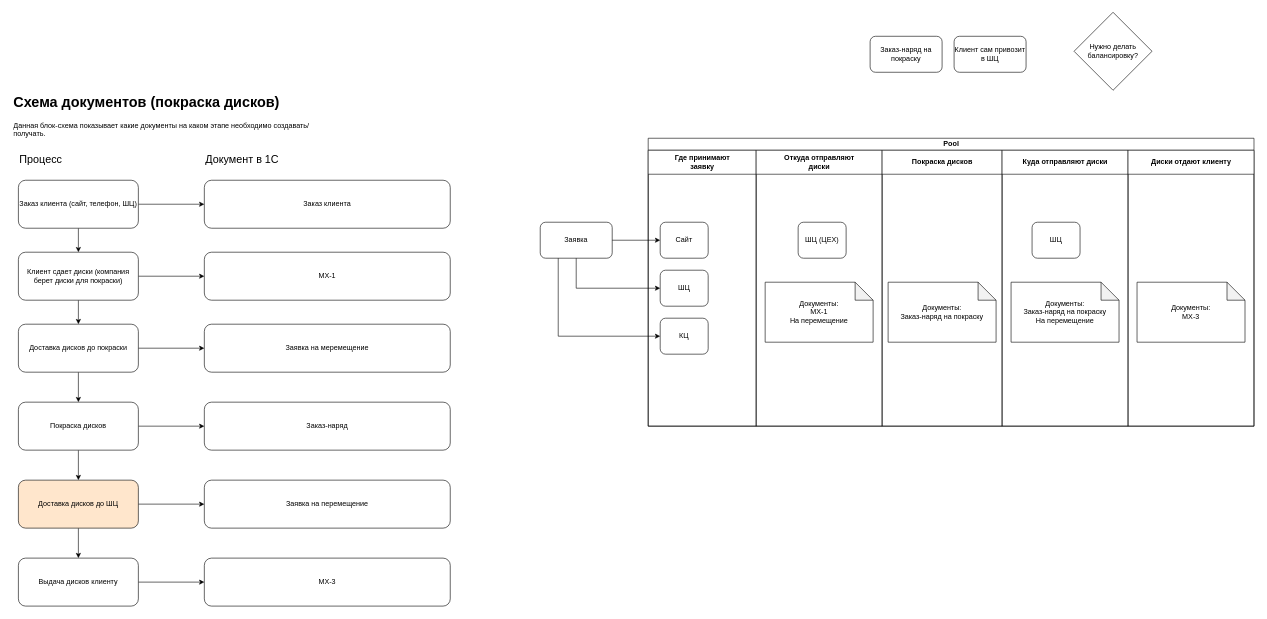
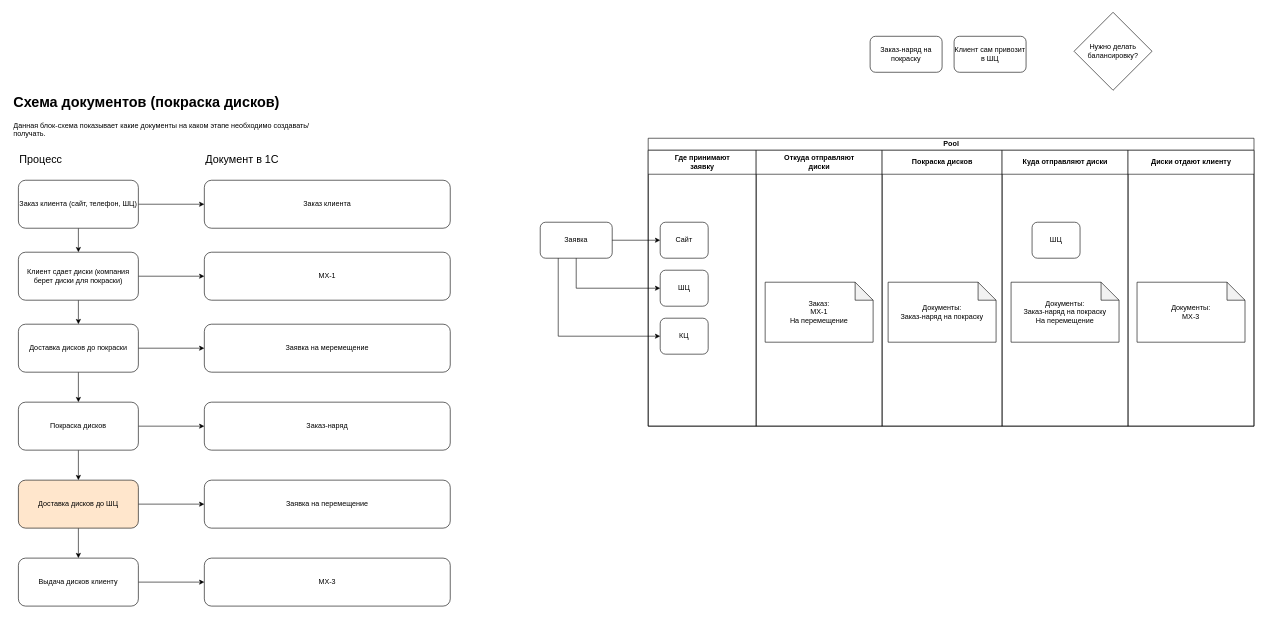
  <mxCell id="0" />
  <mxCell id="1" parent="0" />
  <mxCell id="2" value="&lt;h1 style=&quot;margin-top: 0px;&quot;&gt;Схема документов (покраска дисков)&lt;/h1&gt;&lt;p&gt;Данная блок-схема показывает какие документы на каком этапе необходимо создавать/получать.&lt;/p&gt;" style="text;html=1;whiteSpace=wrap;overflow=hidden;rounded=0;" parent="1" vertex="1"><mxGeometry x="20" y="150" width="500" height="90" as="geometry" /></mxCell>
  <mxCell id="3" value="" style="edgeStyle=orthogonalEdgeStyle;rounded=0;orthogonalLoop=1;jettySize=auto;html=1;" parent="1" source="5" target="8" edge="1"><mxGeometry relative="1" as="geometry" /></mxCell>
  <mxCell id="4" value="" style="edgeStyle=orthogonalEdgeStyle;rounded=0;orthogonalLoop=1;jettySize=auto;html=1;" edge="1" parent="1" source="5" target="20"><mxGeometry relative="1" as="geometry" /></mxCell>
  <mxCell id="5" value="Заказ клиента (сайт, телефон, ШЦ)" style="rounded=1;whiteSpace=wrap;html=1;" parent="1" vertex="1"><mxGeometry x="30" y="300" width="200" height="80" as="geometry" /></mxCell>
  <mxCell id="6" value="" style="edgeStyle=orthogonalEdgeStyle;rounded=0;orthogonalLoop=1;jettySize=auto;html=1;" parent="1" source="8" target="11" edge="1"><mxGeometry relative="1" as="geometry" /></mxCell>
  <mxCell id="7" value="" style="edgeStyle=orthogonalEdgeStyle;rounded=0;orthogonalLoop=1;jettySize=auto;html=1;" edge="1" parent="1" source="8" target="21"><mxGeometry relative="1" as="geometry" /></mxCell>
  <mxCell id="8" value="Клиент сдает диски (компания берет диски для покраски)" style="rounded=1;whiteSpace=wrap;html=1;" parent="1" vertex="1"><mxGeometry x="30" y="420" width="200" height="80" as="geometry" /></mxCell>
  <mxCell id="9" value="" style="edgeStyle=orthogonalEdgeStyle;rounded=0;orthogonalLoop=1;jettySize=auto;html=1;" parent="1" source="11" target="14" edge="1"><mxGeometry relative="1" as="geometry" /></mxCell>
  <mxCell id="10" value="" style="edgeStyle=orthogonalEdgeStyle;rounded=0;orthogonalLoop=1;jettySize=auto;html=1;" edge="1" parent="1" source="11" target="22"><mxGeometry relative="1" as="geometry" /></mxCell>
  <mxCell id="11" value="Доставка дисков до покраски" style="rounded=1;whiteSpace=wrap;html=1;" parent="1" vertex="1"><mxGeometry x="30" y="540" width="200" height="80" as="geometry" /></mxCell>
  <mxCell id="12" value="" style="edgeStyle=orthogonalEdgeStyle;rounded=0;orthogonalLoop=1;jettySize=auto;html=1;" parent="1" source="14" target="17" edge="1"><mxGeometry relative="1" as="geometry" /></mxCell>
  <mxCell id="13" value="" style="edgeStyle=orthogonalEdgeStyle;rounded=0;orthogonalLoop=1;jettySize=auto;html=1;" edge="1" parent="1" source="14" target="23"><mxGeometry relative="1" as="geometry" /></mxCell>
  <mxCell id="14" value="Покраска дисков" style="rounded=1;whiteSpace=wrap;html=1;" parent="1" vertex="1"><mxGeometry x="30" y="670" width="200" height="80" as="geometry" /></mxCell>
  <mxCell id="15" value="" style="edgeStyle=orthogonalEdgeStyle;rounded=0;orthogonalLoop=1;jettySize=auto;html=1;" parent="1" source="17" target="19" edge="1"><mxGeometry relative="1" as="geometry" /></mxCell>
  <mxCell id="16" value="" style="edgeStyle=orthogonalEdgeStyle;rounded=0;orthogonalLoop=1;jettySize=auto;html=1;" edge="1" parent="1" source="17" target="24"><mxGeometry relative="1" as="geometry" /></mxCell>
  <mxCell id="17" value="Доставка дисков до ШЦ" style="rounded=1;whiteSpace=wrap;html=1;fillColor=#ffe6cc;" parent="1" vertex="1"><mxGeometry x="30" y="800" width="200" height="80" as="geometry" /></mxCell>
  <mxCell id="18" value="" style="edgeStyle=orthogonalEdgeStyle;rounded=0;orthogonalLoop=1;jettySize=auto;html=1;" edge="1" parent="1" source="19" target="25"><mxGeometry relative="1" as="geometry" /></mxCell>
  <mxCell id="19" value="Выдача дисков клиенту" style="rounded=1;whiteSpace=wrap;html=1;" parent="1" vertex="1"><mxGeometry x="30" y="930" width="200" height="80" as="geometry" /></mxCell>
  <mxCell id="20" value="Заказ клиента" style="rounded=1;whiteSpace=wrap;html=1;" parent="1" vertex="1"><mxGeometry x="340" y="300" width="410" height="80" as="geometry" /></mxCell>
  <mxCell id="21" value="МХ-1" style="rounded=1;whiteSpace=wrap;html=1;" parent="1" vertex="1"><mxGeometry x="340" y="420" width="410" height="80" as="geometry" /></mxCell>
  <mxCell id="22" value="Заявка на меремещение" style="rounded=1;whiteSpace=wrap;html=1;" parent="1" vertex="1"><mxGeometry x="340" y="540" width="410" height="80" as="geometry" /></mxCell>
  <mxCell id="23" value="Заказ-наряд" style="rounded=1;whiteSpace=wrap;html=1;" parent="1" vertex="1"><mxGeometry x="340" y="670" width="410" height="80" as="geometry" /></mxCell>
  <mxCell id="24" value="Заявка на перемещение" style="rounded=1;whiteSpace=wrap;html=1;" parent="1" vertex="1"><mxGeometry x="340" y="800" width="410" height="80" as="geometry" /></mxCell>
  <mxCell id="25" value="МХ-3" style="rounded=1;whiteSpace=wrap;html=1;" parent="1" vertex="1"><mxGeometry x="340" y="930" width="410" height="80" as="geometry" /></mxCell>
  <mxCell id="26" value="Процесс" style="text;html=1;align=left;verticalAlign=middle;whiteSpace=wrap;rounded=0;fontSize=18;" parent="1" vertex="1"><mxGeometry x="30" y="240" width="200" height="50" as="geometry" /></mxCell>
  <mxCell id="27" value="Документ в 1С" style="text;html=1;align=left;verticalAlign=middle;whiteSpace=wrap;rounded=0;fontSize=18;" parent="1" vertex="1"><mxGeometry x="340" y="240" width="200" height="50" as="geometry" /></mxCell>
  <mxCell id="28" value="Нужно делать балансировку?" style="rhombus;whiteSpace=wrap;html=1;" parent="1" vertex="1"><mxGeometry x="1790" y="20" width="130" height="130" as="geometry" /></mxCell>
  <mxCell id="29" value="Клиент сам привозит в ШЦ" style="rounded=1;whiteSpace=wrap;html=1;" parent="1" vertex="1"><mxGeometry x="1590" y="60" width="120" height="60" as="geometry" /></mxCell>
  <mxCell id="30" value="Pool" style="swimlane;childLayout=stackLayout;resizeParent=1;resizeParentMax=0;startSize=20;html=1;" parent="1" vertex="1"><mxGeometry x="1080" y="230" width="1010" height="480" as="geometry" /></mxCell>
  <mxCell id="31" value="Где принимают&lt;div&gt;заявку&lt;/div&gt;" style="swimlane;startSize=40;html=1;" parent="30" vertex="1"><mxGeometry y="20" width="180" height="460" as="geometry" /></mxCell>
  <mxCell id="32" value="Заявка" style="rounded=1;whiteSpace=wrap;html=1;" parent="31" vertex="1"><mxGeometry x="-180" y="120" width="120" height="60" as="geometry" /></mxCell>
  <mxCell id="33" style="edgeStyle=orthogonalEdgeStyle;rounded=0;orthogonalLoop=1;jettySize=auto;html=1;" parent="31" source="32" target="34" edge="1"><mxGeometry relative="1" as="geometry" /></mxCell>
  <mxCell id="34" value="Сайт" style="rounded=1;whiteSpace=wrap;html=1;" parent="31" vertex="1"><mxGeometry x="20" y="120" width="80" height="60" as="geometry" /></mxCell>
  <mxCell id="35" style="edgeStyle=orthogonalEdgeStyle;rounded=0;orthogonalLoop=1;jettySize=auto;html=1;exitX=0.5;exitY=1;exitDx=0;exitDy=0;entryX=0;entryY=0.5;entryDx=0;entryDy=0;" parent="31" source="32" target="36" edge="1"><mxGeometry relative="1" as="geometry" /></mxCell>
  <mxCell id="36" value="ШЦ" style="rounded=1;whiteSpace=wrap;html=1;" parent="31" vertex="1"><mxGeometry x="20" y="200" width="80" height="60" as="geometry" /></mxCell>
  <mxCell id="37" style="edgeStyle=orthogonalEdgeStyle;rounded=0;orthogonalLoop=1;jettySize=auto;html=1;exitX=0.25;exitY=1;exitDx=0;exitDy=0;entryX=0;entryY=0.5;entryDx=0;entryDy=0;" parent="31" source="32" target="38" edge="1"><mxGeometry relative="1" as="geometry" /></mxCell>
  <mxCell id="38" value="КЦ" style="rounded=1;whiteSpace=wrap;html=1;" parent="31" vertex="1"><mxGeometry x="20" y="280" width="80" height="60" as="geometry" /></mxCell>
  <mxCell id="39" value="Откуда отправляют&lt;div&gt;диски&lt;/div&gt;" style="swimlane;startSize=40;html=1;" parent="30" vertex="1"><mxGeometry x="180" y="20" width="210" height="460" as="geometry" /></mxCell>
- <mxCell id="40" value="ШЦ (ЦЕХ)" style="rounded=1;whiteSpace=wrap;html=1;" parent="39" vertex="1"><mxGeometry x="70" y="120" width="80" height="60" as="geometry" /></mxCell>
- <mxCell id="41" value="Документы:&lt;div&gt;МХ-1&lt;/div&gt;&lt;div&gt;На перемещение&lt;/div&gt;" style="shape=note;whiteSpace=wrap;html=1;backgroundOutline=1;darkOpacity=0.05;" vertex="1" parent="39"><mxGeometry x="15" y="220" width="180" height="100" as="geometry" /></mxCell>
+ <mxCell id="41" value="Заказ:&lt;div&gt;МХ-1&lt;/div&gt;&lt;div&gt;На перемещение&lt;/div&gt;" style="shape=note;whiteSpace=wrap;html=1;backgroundOutline=1;darkOpacity=0.05;" vertex="1" parent="39"><mxGeometry x="15" y="220" width="180" height="100" as="geometry" /></mxCell>
  <mxCell id="42" value="Покраска дисков" style="swimlane;startSize=40;html=1;" parent="30" vertex="1"><mxGeometry x="390" y="20" width="200" height="460" as="geometry" /></mxCell>
  <mxCell id="43" value="Документы:&lt;div&gt;Заказ-наряд на покраску&lt;/div&gt;" style="shape=note;whiteSpace=wrap;html=1;backgroundOutline=1;darkOpacity=0.05;" vertex="1" parent="42"><mxGeometry x="10" y="220" width="180" height="100" as="geometry" /></mxCell>
  <mxCell id="44" value="Куда отправляют диски" style="swimlane;startSize=40;html=1;" parent="30" vertex="1"><mxGeometry x="590" y="20" width="210" height="460" as="geometry" /></mxCell>
  <mxCell id="45" value="ШЦ" style="rounded=1;whiteSpace=wrap;html=1;" vertex="1" parent="44"><mxGeometry x="50" y="120" width="80" height="60" as="geometry" /></mxCell>
  <mxCell id="46" value="Документы:&lt;div&gt;Заказ-наряд на покраску&lt;br&gt;&lt;div&gt;На перемещение&lt;br&gt;&lt;/div&gt;&lt;/div&gt;" style="shape=note;whiteSpace=wrap;html=1;backgroundOutline=1;darkOpacity=0.05;" vertex="1" parent="44"><mxGeometry x="15" y="220" width="180" height="100" as="geometry" /></mxCell>
  <mxCell id="47" value="Диски отдают клиенту" style="swimlane;startSize=40;html=1;" parent="30" vertex="1"><mxGeometry x="800" y="20" width="210" height="460" as="geometry" /></mxCell>
  <mxCell id="48" value="Документы:&lt;div&gt;МХ-3&lt;/div&gt;" style="shape=note;whiteSpace=wrap;html=1;backgroundOutline=1;darkOpacity=0.05;" vertex="1" parent="47"><mxGeometry x="15" y="220" width="180" height="100" as="geometry" /></mxCell>
  <mxCell id="49" value="Заказ-наряд на покраску" style="rounded=1;whiteSpace=wrap;html=1;" parent="1" vertex="1"><mxGeometry x="1450" y="60" width="120" height="60" as="geometry" /></mxCell>
